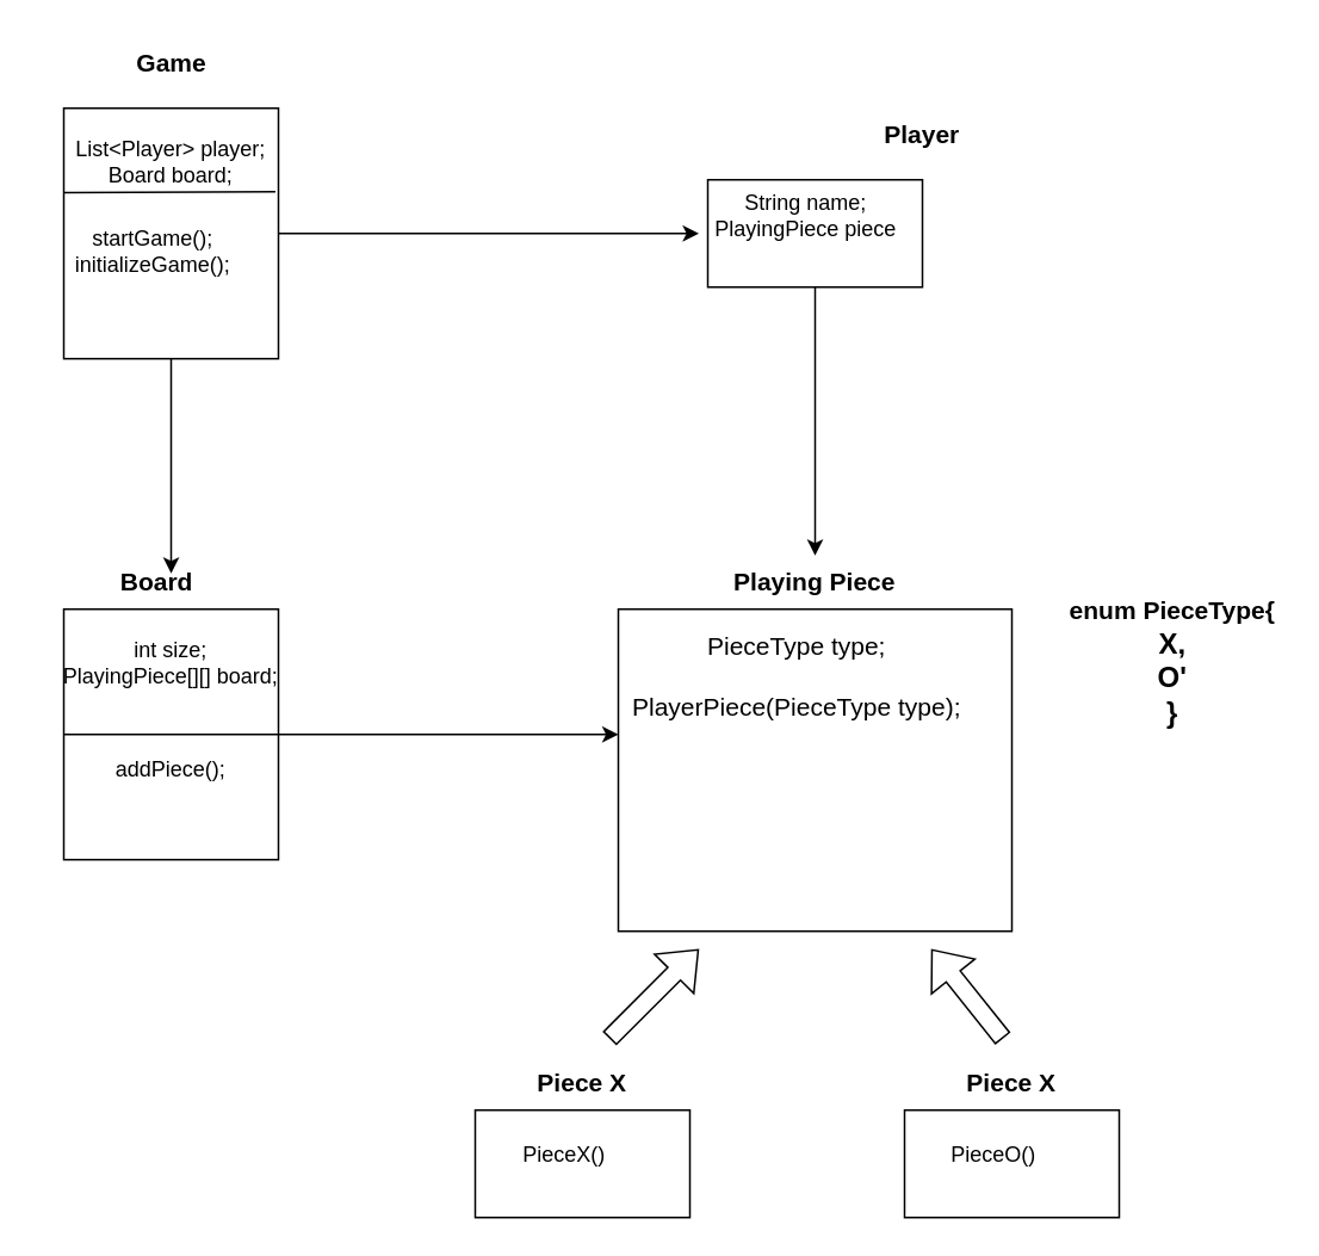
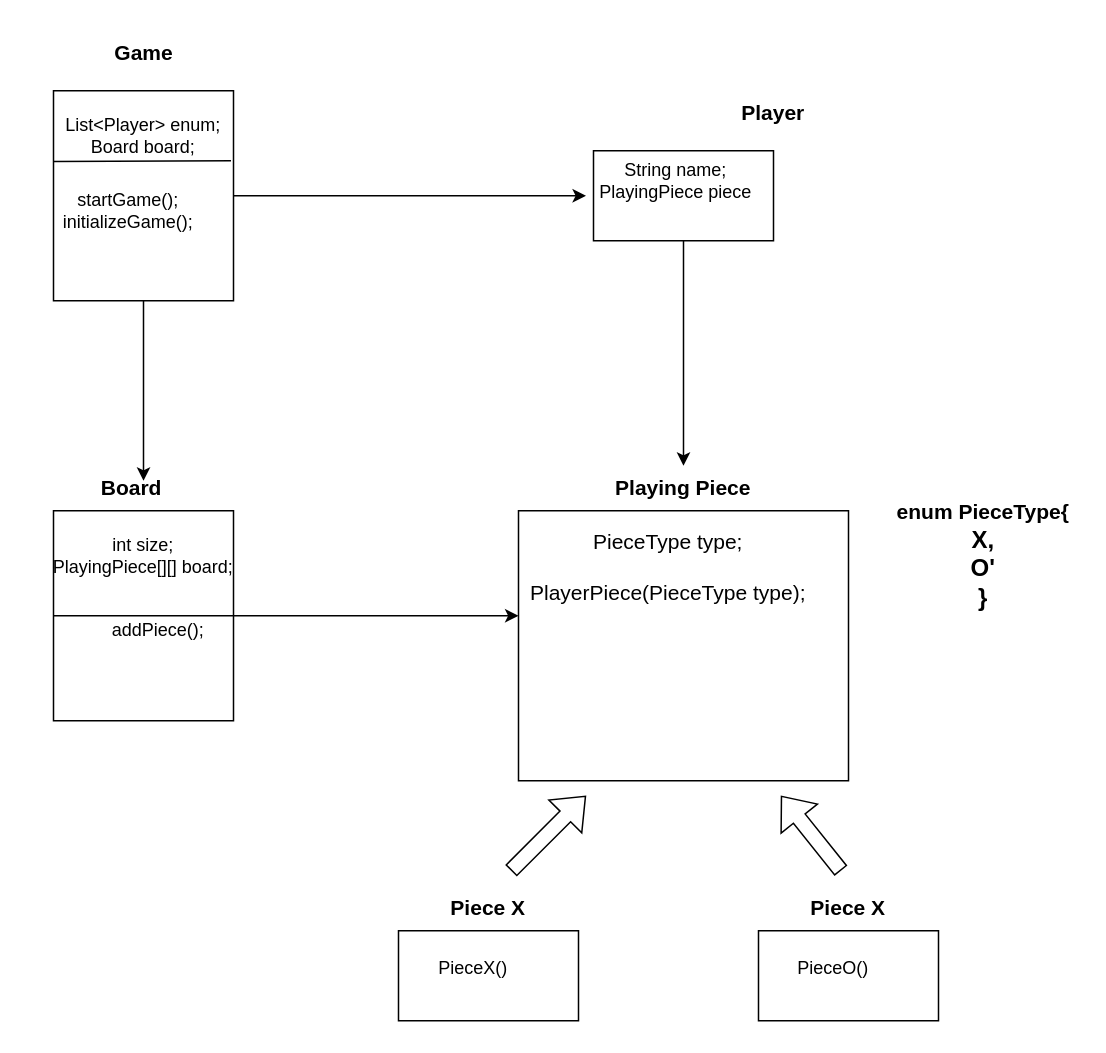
  <mxCell id="0" />
  <mxCell id="1" parent="0" />
  <mxCell id="2" value="" style="rounded=0;whiteSpace=wrap;html=1;" parent="1" vertex="1"><mxGeometry x="345" y="340" width="220" height="180" as="geometry" /></mxCell>
  <mxCell id="3" value="&lt;font style=&quot;font-size: 14px;&quot;&gt;PieceType type;&lt;/font&gt;&lt;div&gt;&lt;span style=&quot;font-size: 14px;&quot;&gt;&lt;br&gt;&lt;/span&gt;&lt;div&gt;&lt;font style=&quot;font-size: 14px;&quot;&gt;PlayerPiece(PieceType type);&lt;br&gt;&lt;/font&gt;&lt;div&gt;&lt;br&gt;&lt;/div&gt;&lt;/div&gt;&lt;/div&gt;" style="text;html=1;align=center;verticalAlign=middle;whiteSpace=wrap;rounded=0;" parent="1" vertex="1"><mxGeometry x="335" y="370" width="220" height="30" as="geometry" /></mxCell>
  <mxCell id="4" value="&lt;b&gt;&lt;font style=&quot;font-size: 14px;&quot;&gt;Playing Piece&lt;/font&gt;&lt;/b&gt;" style="text;html=1;align=center;verticalAlign=middle;whiteSpace=wrap;rounded=0;" parent="1" vertex="1"><mxGeometry x="390" y="310" width="130" height="30" as="geometry" /></mxCell>
  <mxCell id="5" value="" style="rounded=0;whiteSpace=wrap;html=1;" parent="1" vertex="1"><mxGeometry x="265" y="620" width="120" height="60" as="geometry" /></mxCell>
  <mxCell id="6" value="&lt;font style=&quot;font-size: 14px;&quot;&gt;&lt;b&gt;Piece X&lt;/b&gt;&lt;/font&gt;" style="text;html=1;align=center;verticalAlign=middle;whiteSpace=wrap;rounded=0;" parent="1" vertex="1"><mxGeometry x="295" y="590" width="60" height="30" as="geometry" /></mxCell>
  <mxCell id="7" value="PieceX()" style="text;html=1;align=center;verticalAlign=middle;whiteSpace=wrap;rounded=0;" parent="1" vertex="1"><mxGeometry x="285" y="630" width="60" height="30" as="geometry" /></mxCell>
  <mxCell id="8" value="" style="rounded=0;whiteSpace=wrap;html=1;" parent="1" vertex="1"><mxGeometry x="505" y="620" width="120" height="60" as="geometry" /></mxCell>
  <mxCell id="9" value="&lt;font style=&quot;font-size: 14px;&quot;&gt;&lt;b&gt;Piece X&lt;/b&gt;&lt;/font&gt;" style="text;html=1;align=center;verticalAlign=middle;whiteSpace=wrap;rounded=0;" parent="1" vertex="1"><mxGeometry x="535" y="590" width="60" height="30" as="geometry" /></mxCell>
  <mxCell id="10" value="PieceO()" style="text;html=1;align=center;verticalAlign=middle;whiteSpace=wrap;rounded=0;" parent="1" vertex="1"><mxGeometry x="525" y="630" width="60" height="30" as="geometry" /></mxCell>
  <mxCell id="11" value="" style="shape=flexArrow;endArrow=classic;html=1;rounded=0;" parent="1" edge="1"><mxGeometry width="50" height="50" relative="1" as="geometry"><mxPoint x="340" y="580" as="sourcePoint" /><mxPoint x="390" y="530" as="targetPoint" /></mxGeometry></mxCell>
  <mxCell id="12" value="" style="shape=flexArrow;endArrow=classic;html=1;rounded=0;" parent="1" edge="1"><mxGeometry width="50" height="50" relative="1" as="geometry"><mxPoint x="560" y="580" as="sourcePoint" /><mxPoint x="520" y="530" as="targetPoint" /></mxGeometry></mxCell>
  <mxCell id="13" value="&lt;font style=&quot;font-size: 14px;&quot;&gt;&lt;b&gt;enum PieceType{&lt;/b&gt;&lt;/font&gt;&lt;div&gt;&lt;font size=&quot;3&quot;&gt;&lt;b&gt;X,&lt;/b&gt;&lt;/font&gt;&lt;/div&gt;&lt;div&gt;&lt;font size=&quot;3&quot;&gt;&lt;b&gt;O'&lt;/b&gt;&lt;/font&gt;&lt;/div&gt;&lt;div&gt;&lt;font size=&quot;3&quot;&gt;&lt;b&gt;}&lt;/b&gt;&lt;/font&gt;&lt;/div&gt;" style="text;html=1;align=center;verticalAlign=middle;whiteSpace=wrap;rounded=0;" parent="1" vertex="1"><mxGeometry x="595" y="340" width="120" height="60" as="geometry" /></mxCell>
  <mxCell id="14" value="" style="rounded=0;whiteSpace=wrap;html=1;" parent="1" vertex="1"><mxGeometry x="35" y="340" width="120" height="140" as="geometry" /></mxCell>
  <mxCell id="15" value="&lt;font style=&quot;font-size: 14px;&quot;&gt;&lt;b&gt;Board&lt;/b&gt;&lt;/font&gt;" style="text;whiteSpace=wrap;html=1;" parent="1" vertex="1"><mxGeometry x="65" y="310" width="110" height="40" as="geometry" /></mxCell>
  <mxCell id="16" value="int size;&lt;div&gt;PlayingPiece[][] board;&lt;/div&gt;" style="text;html=1;align=center;verticalAlign=middle;whiteSpace=wrap;rounded=0;" parent="1" vertex="1"><mxGeometry x="20" y="355" width="150" height="30" as="geometry" /></mxCell>
  <mxCell id="17" value="" style="endArrow=classic;html=1;rounded=0;exitX=1;exitY=0.5;exitDx=0;exitDy=0;" parent="1" source="14" edge="1"><mxGeometry width="50" height="50" relative="1" as="geometry"><mxPoint x="375" y="530" as="sourcePoint" /><mxPoint x="345" y="410" as="targetPoint" /></mxGeometry></mxCell>
  <mxCell id="18" value="" style="rounded=0;whiteSpace=wrap;html=1;" parent="1" vertex="1"><mxGeometry x="395" y="100" width="120" height="60" as="geometry" /></mxCell>
  <mxCell id="19" value="&lt;font style=&quot;font-size: 14px;&quot;&gt;&lt;b&gt;Player&lt;/b&gt;&lt;/font&gt;" style="text;html=1;align=center;verticalAlign=middle;whiteSpace=wrap;rounded=0;" parent="1" vertex="1"><mxGeometry x="485" y="60" width="60" height="30" as="geometry" /></mxCell>
  <mxCell id="20" value="String name;&lt;div&gt;PlayingPiece piece&lt;/div&gt;" style="text;html=1;align=center;verticalAlign=middle;whiteSpace=wrap;rounded=0;" parent="1" vertex="1"><mxGeometry x="390" y="110" width="120" height="20" as="geometry" /></mxCell>
  <mxCell id="21" value="" style="endArrow=classic;html=1;rounded=0;entryX=0.5;entryY=0;entryDx=0;entryDy=0;exitX=0.5;exitY=1;exitDx=0;exitDy=0;" parent="1" source="18" target="4" edge="1"><mxGeometry width="50" height="50" relative="1" as="geometry"><mxPoint x="455" y="232" as="sourcePoint" /><mxPoint x="425" y="310" as="targetPoint" /></mxGeometry></mxCell>
  <mxCell id="22" value="" style="rounded=0;whiteSpace=wrap;html=1;" parent="1" vertex="1"><mxGeometry x="35" y="60" width="120" height="140" as="geometry" /></mxCell>
- <mxCell id="23" value="List&amp;lt;Player&amp;gt; player;&lt;div&gt;Board board;&lt;/div&gt;" style="text;html=1;align=center;verticalAlign=middle;whiteSpace=wrap;rounded=0;" parent="1" vertex="1"><mxGeometry x="35" y="80" width="120" height="20" as="geometry" /></mxCell>
+ <mxCell id="23" value="List&amp;lt;Player&amp;gt; enum;&lt;div&gt;Board board;&lt;/div&gt;" style="text;html=1;align=center;verticalAlign=middle;whiteSpace=wrap;rounded=0;" parent="1" vertex="1"><mxGeometry x="35" y="80" width="120" height="20" as="geometry" /></mxCell>
  <mxCell id="24" value="" style="endArrow=classic;html=1;rounded=0;exitX=0.5;exitY=1;exitDx=0;exitDy=0;entryX=0.273;entryY=0.25;entryDx=0;entryDy=0;entryPerimeter=0;" parent="1" source="22" target="15" edge="1"><mxGeometry width="50" height="50" relative="1" as="geometry"><mxPoint x="375" y="360" as="sourcePoint" /><mxPoint x="425" y="310" as="targetPoint" /></mxGeometry></mxCell>
  <mxCell id="25" value="" style="endArrow=none;html=1;rounded=0;exitX=0;exitY=0.5;exitDx=0;exitDy=0;entryX=1;entryY=0.5;entryDx=0;entryDy=0;" parent="1" source="14" target="14" edge="1"><mxGeometry width="50" height="50" relative="1" as="geometry"><mxPoint x="375" y="360" as="sourcePoint" /><mxPoint x="425" y="310" as="targetPoint" /></mxGeometry></mxCell>
- <mxCell id="26" value="addPiece();" style="text;html=1;align=center;verticalAlign=middle;whiteSpace=wrap;rounded=0;" parent="1" vertex="1"><mxGeometry x="65" y="415" width="60" height="30" as="geometry" /></mxCell>
+ <mxCell id="26" value="addPiece();" style="text;html=1;align=center;verticalAlign=middle;whiteSpace=wrap;rounded=0;" parent="1" vertex="1"><mxGeometry x="75" y="405" width="60" height="30" as="geometry" /></mxCell>
  <mxCell id="27" value="" style="endArrow=none;html=1;rounded=0;exitX=0.001;exitY=0.337;exitDx=0;exitDy=0;exitPerimeter=0;entryX=0.986;entryY=0.333;entryDx=0;entryDy=0;entryPerimeter=0;" parent="1" source="22" target="22" edge="1"><mxGeometry width="50" height="50" relative="1" as="geometry"><mxPoint x="385" y="180" as="sourcePoint" /><mxPoint x="155" y="125" as="targetPoint" /></mxGeometry></mxCell>
  <mxCell id="28" value="startGame();&lt;div&gt;initializeGame();&lt;/div&gt;" style="text;html=1;align=center;verticalAlign=middle;whiteSpace=wrap;rounded=0;" parent="1" vertex="1"><mxGeometry x="55" y="125" width="60" height="30" as="geometry" /></mxCell>
  <mxCell id="29" value="" style="endArrow=classic;html=1;rounded=0;exitX=1;exitY=0.5;exitDx=0;exitDy=0;entryX=0;entryY=1;entryDx=0;entryDy=0;" parent="1" source="22" target="20" edge="1"><mxGeometry width="50" height="50" relative="1" as="geometry"><mxPoint x="375" y="330" as="sourcePoint" /><mxPoint x="425" y="280" as="targetPoint" /></mxGeometry></mxCell>
  <mxCell id="30" value="&lt;font style=&quot;font-size: 14px;&quot;&gt;&lt;b&gt;Game&lt;/b&gt;&lt;/font&gt;" style="text;html=1;align=center;verticalAlign=middle;resizable=0;points=[];autosize=1;strokeColor=none;fillColor=none;" parent="1" vertex="1"><mxGeometry x="65" y="20" width="60" height="30" as="geometry" /></mxCell>
